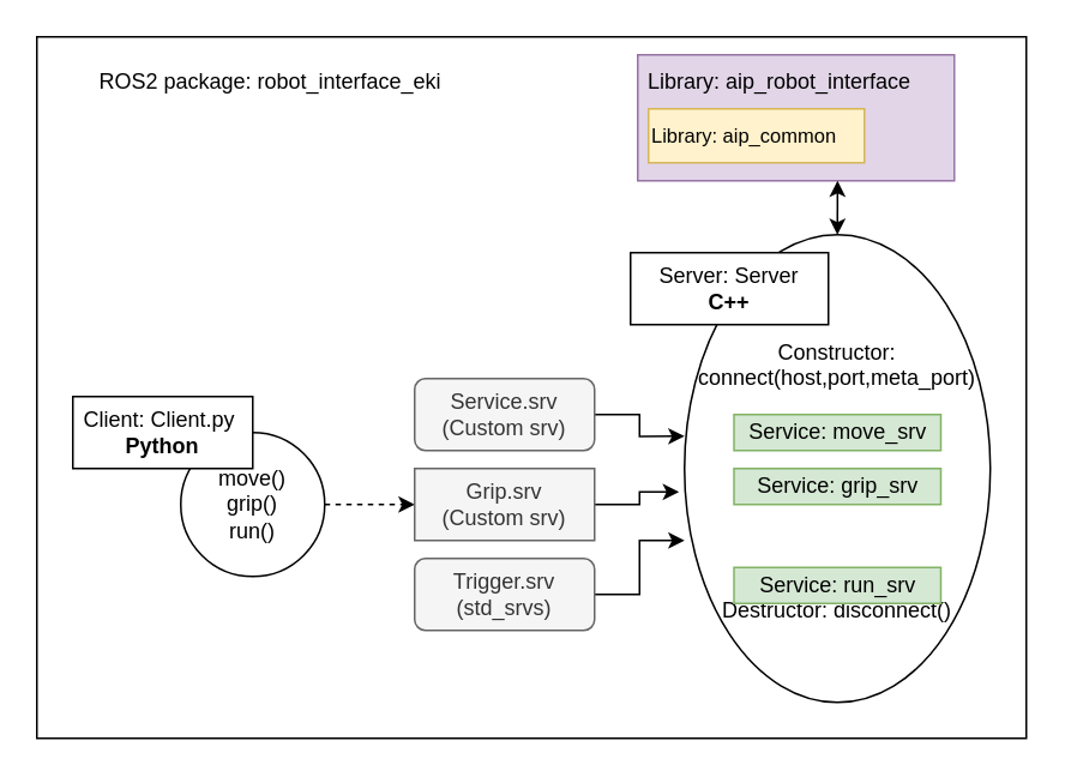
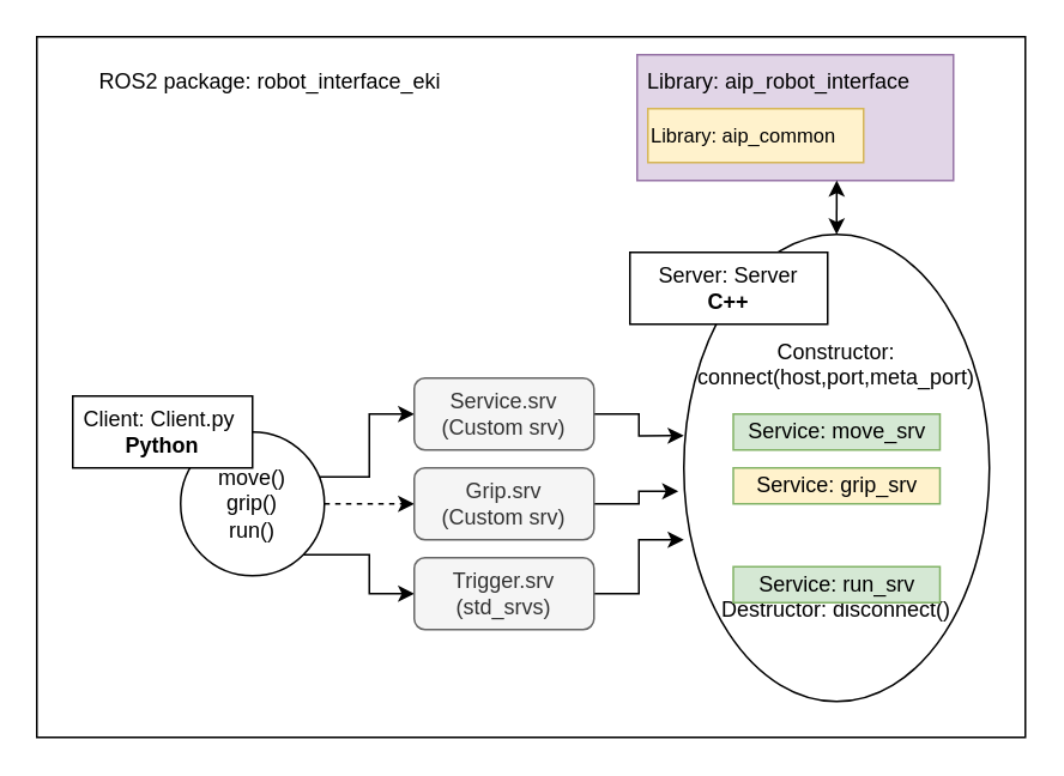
  <mxCell id="0" />
  <mxCell id="1" parent="0" />
  <mxCell id="2" value="" style="rounded=0;whiteSpace=wrap;html=1;" parent="1" vertex="1"><mxGeometry x="20" y="20" width="550" height="390" as="geometry" /></mxCell>
  <mxCell id="3" value="" style="rounded=0;whiteSpace=wrap;html=1;fillColor=#e1d5e7;strokeColor=#9673a6;" parent="1" vertex="1"><mxGeometry x="354" y="30" width="176" height="70" as="geometry" /></mxCell>
+ <mxCell id="4" style="edgeStyle=orthogonalEdgeStyle;rounded=0;orthogonalLoop=1;jettySize=auto;html=1;entryX=0;entryY=0.5;entryDx=0;entryDy=0;exitX=0.963;exitY=0.313;exitDx=0;exitDy=0;exitPerimeter=0;" parent="1" source="7" target="17" edge="1"><mxGeometry relative="1" as="geometry" /></mxCell>
  <mxCell id="5" style="edgeStyle=orthogonalEdgeStyle;rounded=0;orthogonalLoop=1;jettySize=auto;html=1;exitX=1;exitY=0.5;exitDx=0;exitDy=0;entryX=0;entryY=0.5;entryDx=0;entryDy=0;dashed=1;" parent="1" source="7" target="19" edge="1"><mxGeometry relative="1" as="geometry" /></mxCell>
+ <mxCell id="6" style="edgeStyle=orthogonalEdgeStyle;rounded=0;orthogonalLoop=1;jettySize=auto;html=1;exitX=1;exitY=1;exitDx=0;exitDy=0;entryX=0;entryY=0.5;entryDx=0;entryDy=0;" parent="1" source="7" target="15" edge="1"><mxGeometry relative="1" as="geometry" /></mxCell>
  <mxCell id="7" value="move()&lt;br&gt;grip()&lt;br&gt;run()" style="ellipse;whiteSpace=wrap;html=1;aspect=fixed;" parent="1" vertex="1"><mxGeometry x="100" y="240" width="80" height="80" as="geometry" /></mxCell>
  <mxCell id="8" value="&lt;br&gt;Constructor: connect(host,port,meta_port)&lt;br&gt;&lt;br&gt;&lt;br&gt;&lt;br&gt;&lt;br&gt;&lt;br&gt;&lt;br&gt;&lt;br&gt;&lt;br&gt;Destructor: disconnect()" style="ellipse;whiteSpace=wrap;html=1;" parent="1" vertex="1"><mxGeometry x="380" y="130" width="170" height="260" as="geometry" /></mxCell>
  <mxCell id="9" value="Client: Client.py&amp;nbsp;&lt;br&gt;&lt;b&gt;Python&lt;/b&gt;" style="rounded=0;whiteSpace=wrap;html=1;" parent="1" vertex="1"><mxGeometry x="40" y="220" width="100" height="40" as="geometry" /></mxCell>
  <mxCell id="10" value="Server: Server&lt;br&gt;&lt;b&gt;C++&lt;/b&gt;" style="rounded=0;whiteSpace=wrap;html=1;" parent="1" vertex="1"><mxGeometry x="350" y="140" width="110" height="40" as="geometry" /></mxCell>
  <mxCell id="11" value="Service: move_srv" style="rounded=0;whiteSpace=wrap;html=1;fillColor=#d5e8d4;strokeColor=#82b366;" parent="1" vertex="1"><mxGeometry x="407.5" y="230" width="115" height="20" as="geometry" /></mxCell>
- <mxCell id="12" value="Service: grip_srv" style="rounded=0;whiteSpace=wrap;html=1;fillColor=#d5e8d4;strokeColor=#82b366;" parent="1" vertex="1"><mxGeometry x="407.5" y="260" width="115" height="20" as="geometry" /></mxCell>
+ <mxCell id="12" value="Service: grip_srv" style="rounded=0;whiteSpace=wrap;html=1;fillColor=#fff2cc;strokeColor=#82b366;" parent="1" vertex="1"><mxGeometry x="407.5" y="260" width="115" height="20" as="geometry" /></mxCell>
  <mxCell id="13" value="Service: run_srv" style="rounded=0;whiteSpace=wrap;html=1;fillColor=#d5e8d4;strokeColor=#82b366;" parent="1" vertex="1"><mxGeometry x="407.5" y="315" width="115" height="20" as="geometry" /></mxCell>
  <mxCell id="14" style="edgeStyle=orthogonalEdgeStyle;rounded=0;orthogonalLoop=1;jettySize=auto;html=1;exitX=1;exitY=0.5;exitDx=0;exitDy=0;entryX=0;entryY=0.654;entryDx=0;entryDy=0;entryPerimeter=0;" parent="1" source="15" target="8" edge="1"><mxGeometry relative="1" as="geometry"><mxPoint x="340" y="330" as="targetPoint" /></mxGeometry></mxCell>
  <mxCell id="15" value="Trigger.srv&lt;br&gt;(std_srvs)" style="rounded=1;whiteSpace=wrap;html=1;fillColor=#f5f5f5;strokeColor=#666666;fontColor=#333333;" parent="1" vertex="1"><mxGeometry x="230" y="310" width="100" height="40" as="geometry" /></mxCell>
  <mxCell id="16" style="edgeStyle=orthogonalEdgeStyle;rounded=0;orthogonalLoop=1;jettySize=auto;html=1;entryX=0;entryY=0.431;entryDx=0;entryDy=0;entryPerimeter=0;" parent="1" source="17" target="8" edge="1"><mxGeometry relative="1" as="geometry" /></mxCell>
  <mxCell id="17" value="Service.srv&lt;br&gt;(Custom srv)" style="rounded=1;whiteSpace=wrap;html=1;fillColor=#f5f5f5;strokeColor=#666666;fontColor=#333333;" parent="1" vertex="1"><mxGeometry x="230" y="210" width="100" height="40" as="geometry" /></mxCell>
  <mxCell id="18" style="edgeStyle=orthogonalEdgeStyle;rounded=0;orthogonalLoop=1;jettySize=auto;html=1;entryX=-0.018;entryY=0.55;entryDx=0;entryDy=0;entryPerimeter=0;" parent="1" source="19" target="8" edge="1"><mxGeometry relative="1" as="geometry"><mxPoint x="370" y="270" as="targetPoint" /></mxGeometry></mxCell>
- <mxCell id="19" value="Grip.srv&lt;br&gt;(Custom srv)" style="whiteSpace=wrap;html=1;fillColor=#f5f5f5;strokeColor=#666666;fontColor=#333333;rounded=0;" parent="1" vertex="1"><mxGeometry x="230" y="260" width="100" height="40" as="geometry" /></mxCell>
+ <mxCell id="19" value="Grip.srv&lt;br&gt;(Custom srv)" style="rounded=1;whiteSpace=wrap;html=1;fillColor=#f5f5f5;strokeColor=#666666;fontColor=#333333;" parent="1" vertex="1"><mxGeometry x="230" y="260" width="100" height="40" as="geometry" /></mxCell>
  <mxCell id="20" value="&lt;font style=&quot;font-size: 11px&quot;&gt;Library: aip_common&lt;/font&gt;" style="rounded=0;whiteSpace=wrap;html=1;align=left;fillColor=#fff2cc;strokeColor=#d6b656;" parent="1" vertex="1"><mxGeometry x="360" y="60" width="120" height="30" as="geometry" /></mxCell>
  <mxCell id="21" value="Library: aip_robot_interface" style="text;html=1;strokeColor=none;fillColor=none;align=center;verticalAlign=middle;whiteSpace=wrap;rounded=0;" parent="1" vertex="1"><mxGeometry x="340" y="30" width="186" height="30" as="geometry" /></mxCell>
  <mxCell id="22" value="" style="endArrow=classic;startArrow=classic;html=1;exitX=0.5;exitY=0;exitDx=0;exitDy=0;entryX=0.631;entryY=1;entryDx=0;entryDy=0;entryPerimeter=0;" parent="1" source="8" target="3" edge="1"><mxGeometry width="50" height="50" relative="1" as="geometry"><mxPoint x="240" y="220" as="sourcePoint" /><mxPoint x="540" y="120" as="targetPoint" /></mxGeometry></mxCell>
  <mxCell id="23" value="ROS2 package: robot_interface_eki" style="text;html=1;strokeColor=none;fillColor=none;align=center;verticalAlign=middle;whiteSpace=wrap;rounded=0;" parent="1" vertex="1"><mxGeometry x="30" y="35" width="240" height="20" as="geometry" /></mxCell>
